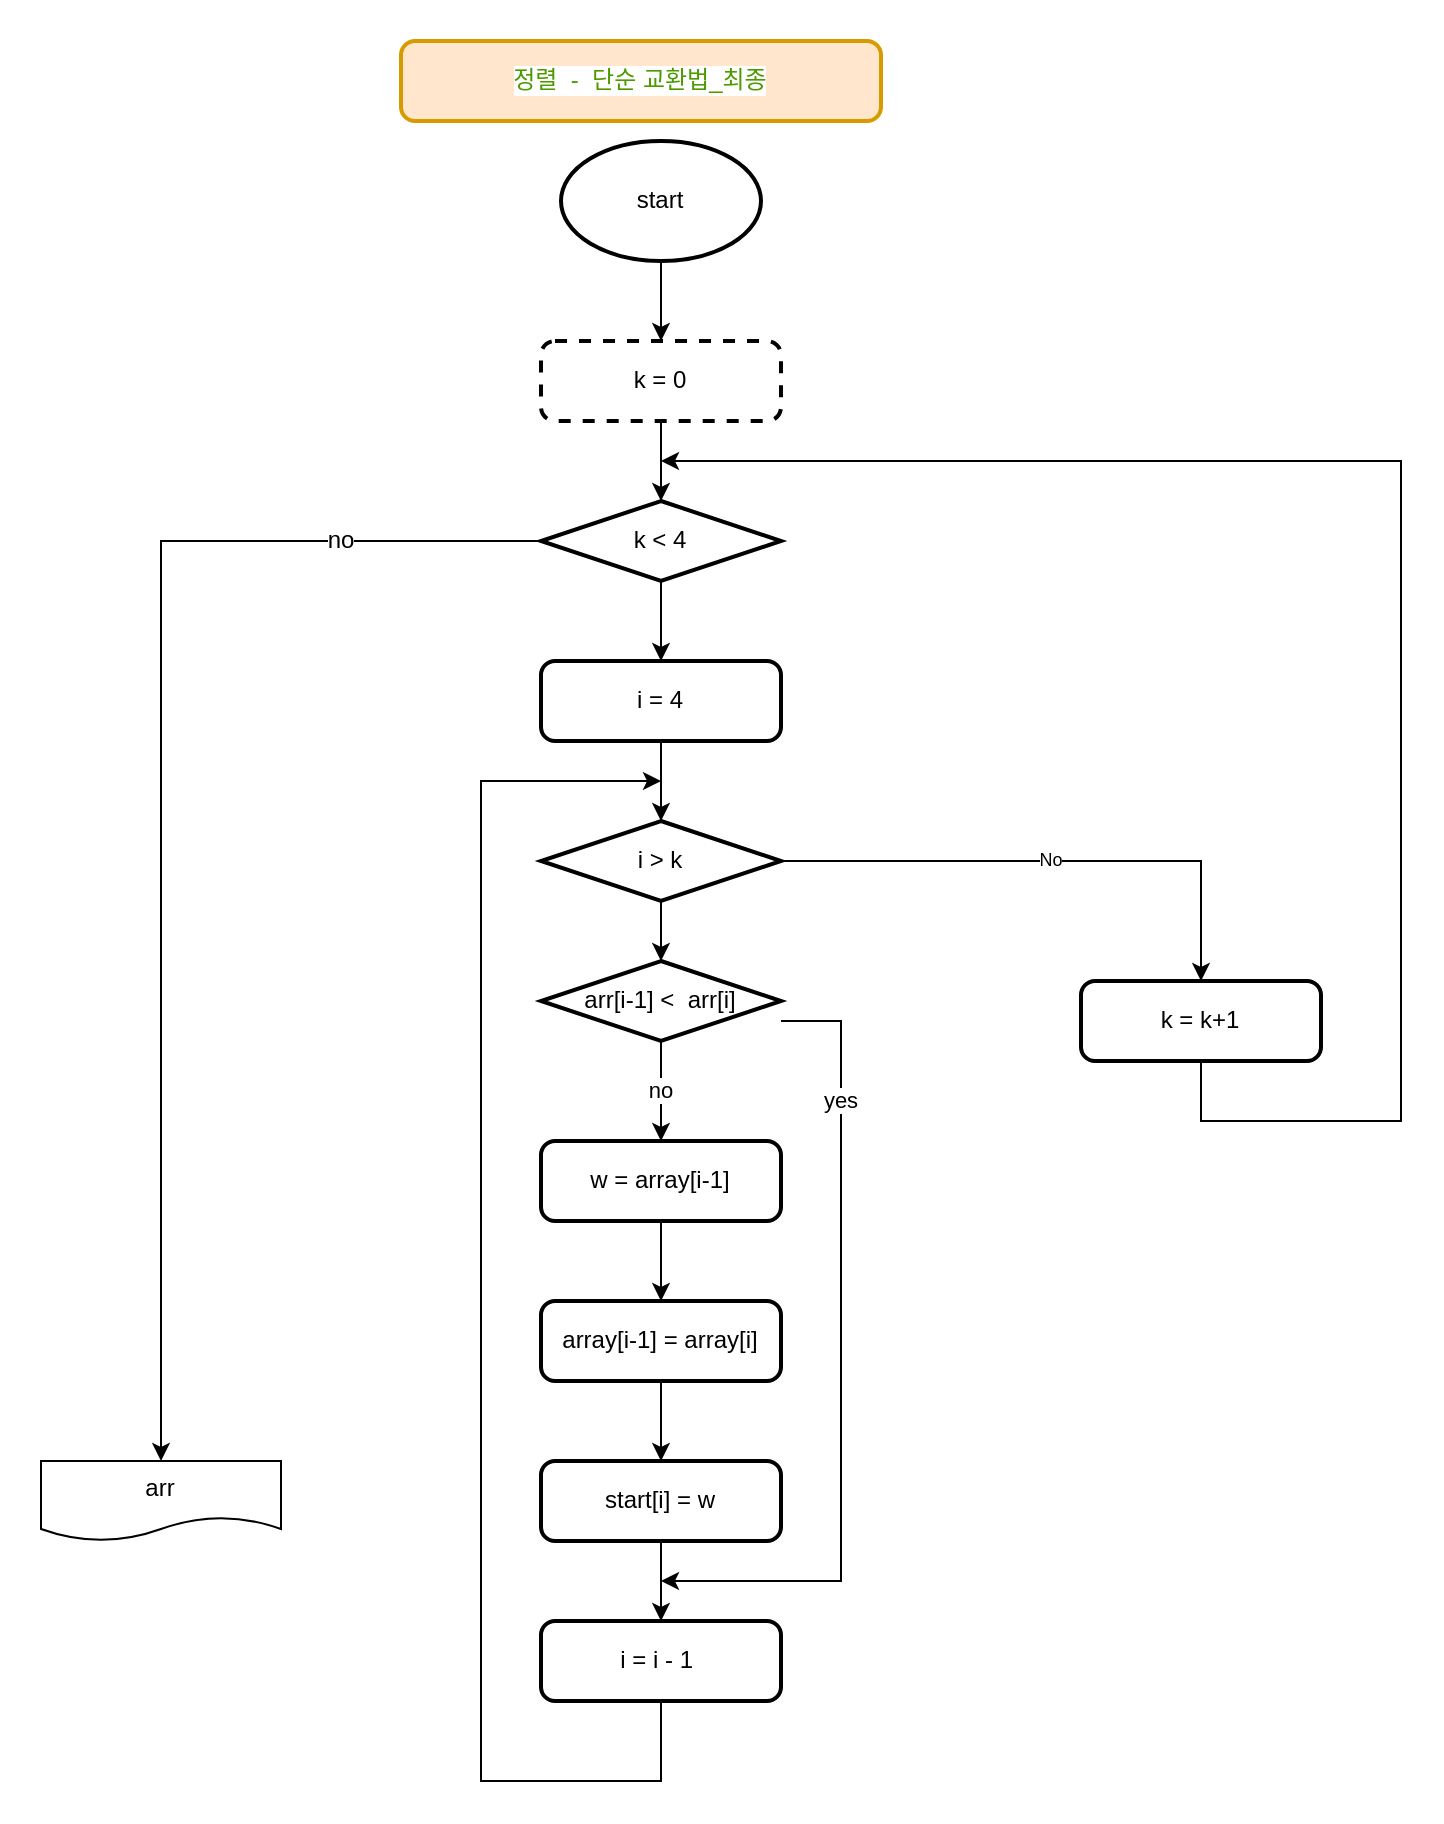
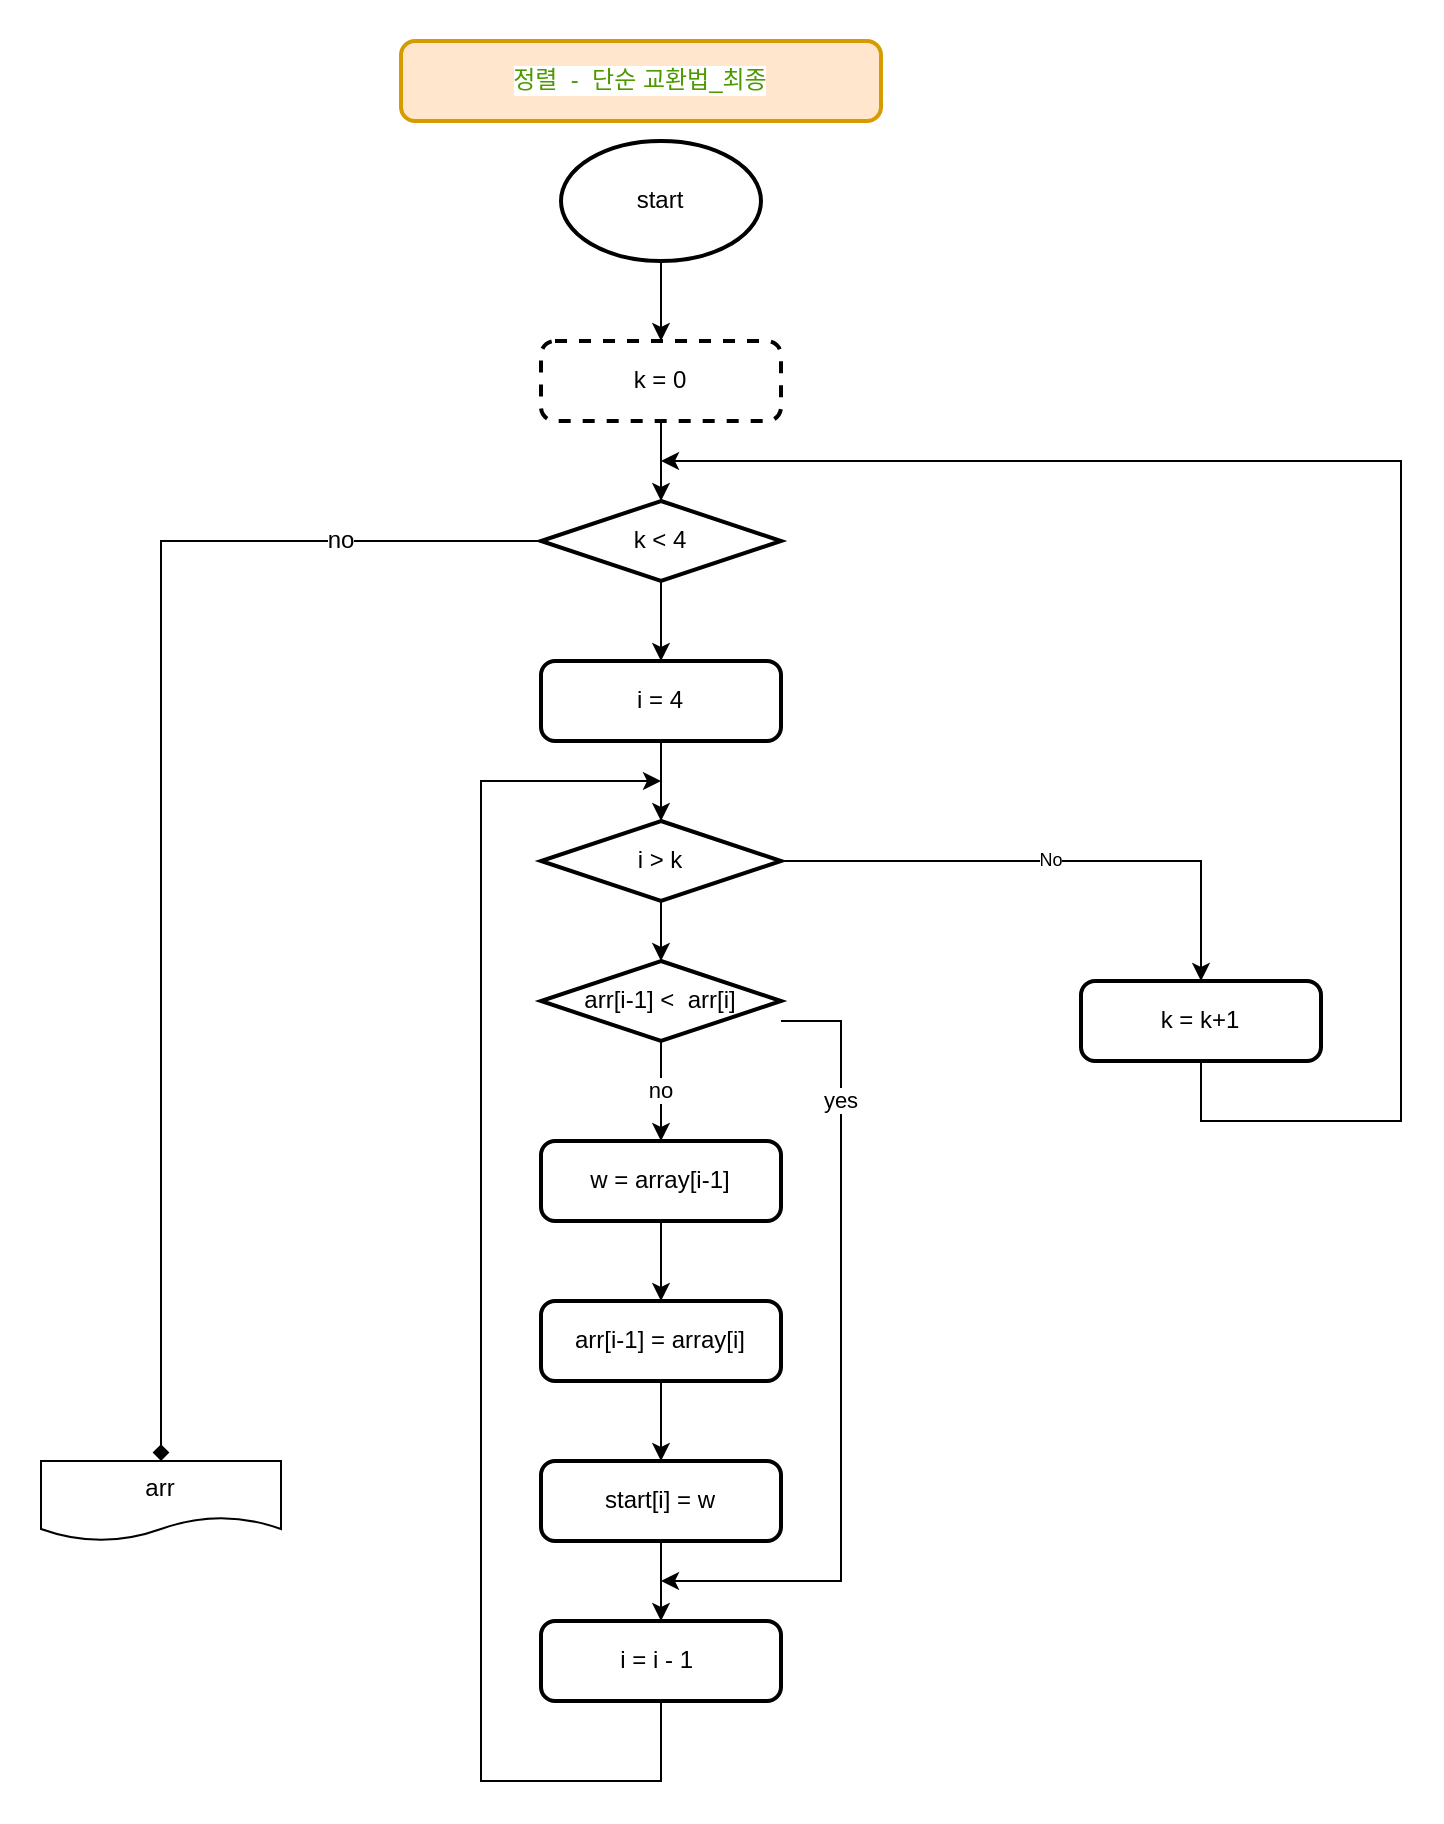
  <mxCell id="0" />
  <mxCell id="1" parent="0" />
  <mxCell id="2" value="&lt;font color=&quot;#4d9900&quot;&gt;정렬&amp;nbsp; -&amp;nbsp; 단순 교환법_최종&lt;/font&gt;" style="rounded=1;whiteSpace=wrap;html=1;absoluteArcSize=1;arcSize=14;strokeWidth=2;fillColor=#ffe6cc;strokeColor=#d79b00;labelBackgroundColor=#FFFFFF;" parent="1" vertex="1"><mxGeometry x="200" y="20" width="240" height="40" as="geometry" /></mxCell>
  <mxCell id="3" value="" style="edgeStyle=orthogonalEdgeStyle;rounded=0;orthogonalLoop=1;jettySize=auto;html=1;" edge="1" parent="1" source="4" target="6"><mxGeometry relative="1" as="geometry" /></mxCell>
  <mxCell id="4" value="w = array[i-1]" style="rounded=1;whiteSpace=wrap;html=1;absoluteArcSize=1;arcSize=14;strokeWidth=2;" vertex="1" parent="1"><mxGeometry x="270" y="570" width="120" height="40" as="geometry" /></mxCell>
  <mxCell id="5" value="" style="edgeStyle=orthogonalEdgeStyle;rounded=0;orthogonalLoop=1;jettySize=auto;html=1;" edge="1" parent="1" source="6" target="8"><mxGeometry relative="1" as="geometry" /></mxCell>
- <mxCell id="6" value="array[i-1] = array[i]" style="rounded=1;whiteSpace=wrap;html=1;absoluteArcSize=1;arcSize=14;strokeWidth=2;" vertex="1" parent="1"><mxGeometry x="270" y="650" width="120" height="40" as="geometry" /></mxCell>
+ <mxCell id="6" value="arr[i-1] = array[i]" style="rounded=1;whiteSpace=wrap;html=1;absoluteArcSize=1;arcSize=14;strokeWidth=2;" vertex="1" parent="1"><mxGeometry x="270" y="650" width="120" height="40" as="geometry" /></mxCell>
  <mxCell id="7" value="" style="edgeStyle=orthogonalEdgeStyle;rounded=0;orthogonalLoop=1;jettySize=auto;html=1;" edge="1" parent="1" source="8"><mxGeometry relative="1" as="geometry"><mxPoint x="330" y="810" as="targetPoint" /></mxGeometry></mxCell>
  <mxCell id="8" value="start[i] = w" style="rounded=1;whiteSpace=wrap;html=1;absoluteArcSize=1;arcSize=14;strokeWidth=2;" vertex="1" parent="1"><mxGeometry x="270" y="730" width="120" height="40" as="geometry" /></mxCell>
  <mxCell id="9" value="no" style="edgeStyle=orthogonalEdgeStyle;rounded=0;orthogonalLoop=1;jettySize=auto;html=1;" edge="1" parent="1" source="11" target="4"><mxGeometry relative="1" as="geometry" /></mxCell>
  <mxCell id="10" value="yes" style="edgeStyle=orthogonalEdgeStyle;rounded=0;orthogonalLoop=1;jettySize=auto;html=1;" edge="1" parent="1" source="11"><mxGeometry x="-0.65" relative="1" as="geometry"><mxPoint x="330" y="790" as="targetPoint" /><Array as="points"><mxPoint x="420" y="510" /><mxPoint x="420" y="790" /></Array><mxPoint as="offset" /></mxGeometry></mxCell>
  <mxCell id="11" value="arr[i-1] &amp;lt;&amp;nbsp; arr[i]" style="strokeWidth=2;html=1;shape=mxgraph.flowchart.decision;whiteSpace=wrap;" vertex="1" parent="1"><mxGeometry x="270" y="480" width="120" height="40" as="geometry" /></mxCell>
  <mxCell id="12" value="" style="edgeStyle=orthogonalEdgeStyle;rounded=0;orthogonalLoop=1;jettySize=auto;html=1;fontSize=9;" edge="1" parent="1" source="13" target="18"><mxGeometry relative="1" as="geometry" /></mxCell>
  <mxCell id="13" value="i = 4" style="rounded=1;whiteSpace=wrap;html=1;absoluteArcSize=1;arcSize=14;strokeWidth=2;" vertex="1" parent="1"><mxGeometry x="270" y="330" width="120" height="40" as="geometry" /></mxCell>
  <mxCell id="14" style="edgeStyle=orthogonalEdgeStyle;rounded=0;orthogonalLoop=1;jettySize=auto;html=1;exitX=0.5;exitY=1;exitDx=0;exitDy=0;" edge="1" parent="1" source="15"><mxGeometry relative="1" as="geometry"><mxPoint x="330" y="390" as="targetPoint" /><mxPoint x="300" y="890" as="sourcePoint" /><Array as="points"><mxPoint x="330" y="890" /><mxPoint x="240" y="890" /><mxPoint x="240" y="390" /><mxPoint x="280" y="390" /></Array></mxGeometry></mxCell>
  <mxCell id="15" value="i = i - 1&amp;nbsp;" style="rounded=1;whiteSpace=wrap;html=1;absoluteArcSize=1;arcSize=14;strokeWidth=2;" vertex="1" parent="1"><mxGeometry x="270" y="810" width="120" height="40" as="geometry" /></mxCell>
  <mxCell id="16" value="No" style="edgeStyle=orthogonalEdgeStyle;rounded=0;orthogonalLoop=1;jettySize=auto;html=1;fontSize=9;" edge="1" parent="1" source="18"><mxGeometry relative="1" as="geometry"><mxPoint x="600" y="490" as="targetPoint" /><Array as="points"><mxPoint x="600" y="430" /></Array></mxGeometry></mxCell>
  <mxCell id="17" value="" style="edgeStyle=orthogonalEdgeStyle;rounded=0;orthogonalLoop=1;jettySize=auto;html=1;labelBackgroundColor=#FFFFFF;fontSize=12;" edge="1" parent="1" source="18" target="11"><mxGeometry relative="1" as="geometry" /></mxCell>
  <mxCell id="18" value="i &amp;gt; k" style="strokeWidth=2;html=1;shape=mxgraph.flowchart.decision;whiteSpace=wrap;" vertex="1" parent="1"><mxGeometry x="270" y="410" width="120" height="40" as="geometry" /></mxCell>
  <mxCell id="19" style="edgeStyle=orthogonalEdgeStyle;rounded=0;orthogonalLoop=1;jettySize=auto;html=1;labelBackgroundColor=#FFFFFF;fontSize=12;" edge="1" parent="1" source="20"><mxGeometry relative="1" as="geometry"><mxPoint x="330" y="230" as="targetPoint" /><Array as="points"><mxPoint x="600" y="560" /><mxPoint x="700" y="560" /><mxPoint x="700" y="230" /></Array></mxGeometry></mxCell>
  <mxCell id="20" value="k = k+1" style="rounded=1;whiteSpace=wrap;html=1;absoluteArcSize=1;arcSize=14;strokeWidth=2;labelBackgroundColor=#FFFFFF;" vertex="1" parent="1"><mxGeometry x="540" y="490" width="120" height="40" as="geometry" /></mxCell>
  <mxCell id="21" value="" style="edgeStyle=orthogonalEdgeStyle;rounded=0;orthogonalLoop=1;jettySize=auto;html=1;labelBackgroundColor=#FFFFFF;fontSize=12;" edge="1" parent="1" source="23" target="13"><mxGeometry relative="1" as="geometry" /></mxCell>
- <mxCell id="22" value="no" style="edgeStyle=orthogonalEdgeStyle;rounded=0;orthogonalLoop=1;jettySize=auto;html=1;entryX=0.5;entryY=0;entryDx=0;entryDy=0;labelBackgroundColor=#FFFFFF;fontSize=12;strokeColor=#000000;" edge="1" parent="1" source="23" target="26"><mxGeometry x="-0.692" relative="1" as="geometry"><mxPoint as="offset" /></mxGeometry></mxCell>
+ <mxCell id="22" value="no" style="edgeStyle=orthogonalEdgeStyle;rounded=0;orthogonalLoop=1;jettySize=auto;html=1;entryX=0.5;entryY=0;entryDx=0;entryDy=0;labelBackgroundColor=#FFFFFF;fontSize=12;strokeColor=#000000;endArrow=diamond;" edge="1" parent="1" source="23" target="26"><mxGeometry x="-0.692" relative="1" as="geometry"><mxPoint as="offset" /></mxGeometry></mxCell>
  <mxCell id="23" value="k &amp;lt; 4" style="strokeWidth=2;html=1;shape=mxgraph.flowchart.decision;whiteSpace=wrap;labelBackgroundColor=#FFFFFF;" vertex="1" parent="1"><mxGeometry x="270" y="250" width="120" height="40" as="geometry" /></mxCell>
  <mxCell id="24" value="" style="edgeStyle=orthogonalEdgeStyle;rounded=0;orthogonalLoop=1;jettySize=auto;html=1;labelBackgroundColor=#FFFFFF;fontSize=12;" edge="1" parent="1" source="25" target="23"><mxGeometry relative="1" as="geometry" /></mxCell>
  <mxCell id="25" value="k = 0" style="rounded=1;whiteSpace=wrap;html=1;absoluteArcSize=1;arcSize=14;strokeWidth=2;labelBackgroundColor=#FFFFFF;dashed=1;" vertex="1" parent="1"><mxGeometry x="270" y="170" width="120" height="40" as="geometry" /></mxCell>
  <mxCell id="26" value="arr" style="shape=document;whiteSpace=wrap;html=1;boundedLbl=1;labelBackgroundColor=#FFFFFF;fontSize=12;" vertex="1" parent="1"><mxGeometry x="20" y="730" width="120" height="40" as="geometry" /></mxCell>
  <mxCell id="27" value="" style="edgeStyle=orthogonalEdgeStyle;rounded=0;orthogonalLoop=1;jettySize=auto;html=1;labelBackgroundColor=#FFFFFF;fontSize=12;" edge="1" parent="1" source="28" target="25"><mxGeometry relative="1" as="geometry" /></mxCell>
  <mxCell id="28" value="start" style="strokeWidth=2;html=1;shape=mxgraph.flowchart.start_2;whiteSpace=wrap;labelBackgroundColor=#FFFFFF;fontSize=12;" vertex="1" parent="1"><mxGeometry x="280" y="70" width="100" height="60" as="geometry" /></mxCell>
